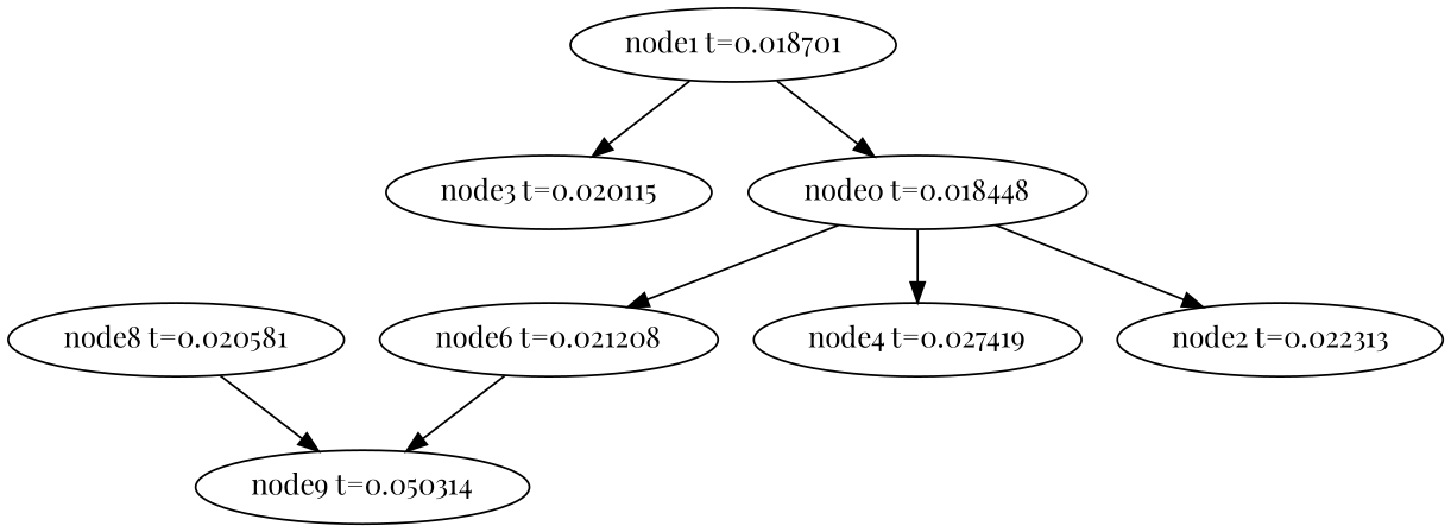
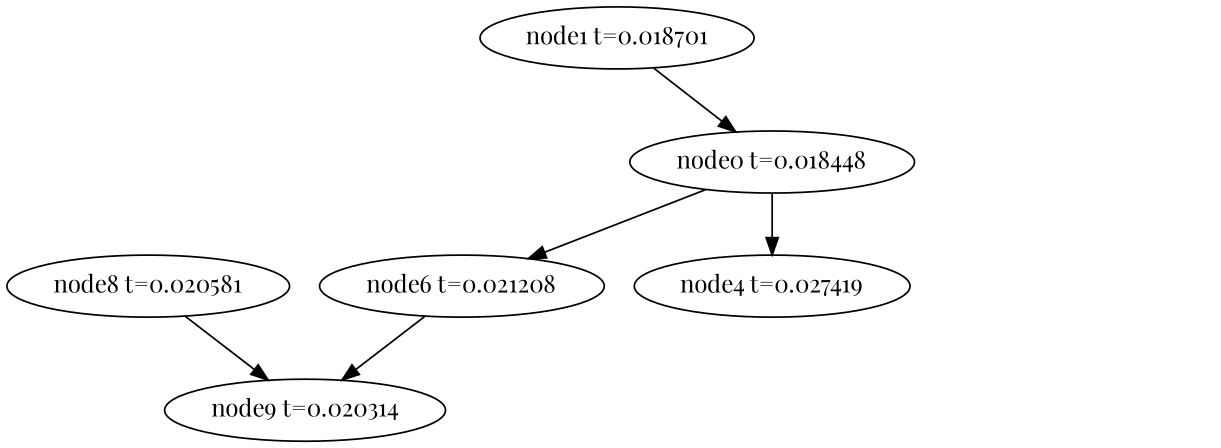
  digraph {
    fontname="Playfair Display"
    node [fontname="Playfair Display"]
    edge [fontname="Playfair Display"]
-   n1 [label="node9 t=0.050314"]
+   n1 [label="node9 t=0.020314"]
    n2 [label="node8 t=0.020581"]
    n3 [label="node6 t=0.021208"]
    n4 [label="node4 t=0.027419"]
-   n5 [label="node3 t=0.020115"]
-   n6 [label="node2 t=0.022313"]
    n7 [label="node1 t=0.018701"]
    n8 [label="node0 t=0.018448"]
    n2 -> n1
    n3 -> n1
-   n7 -> n5
    n7 -> n8
    n8 -> n3
    n8 -> n4
-   n8 -> n6
  }
